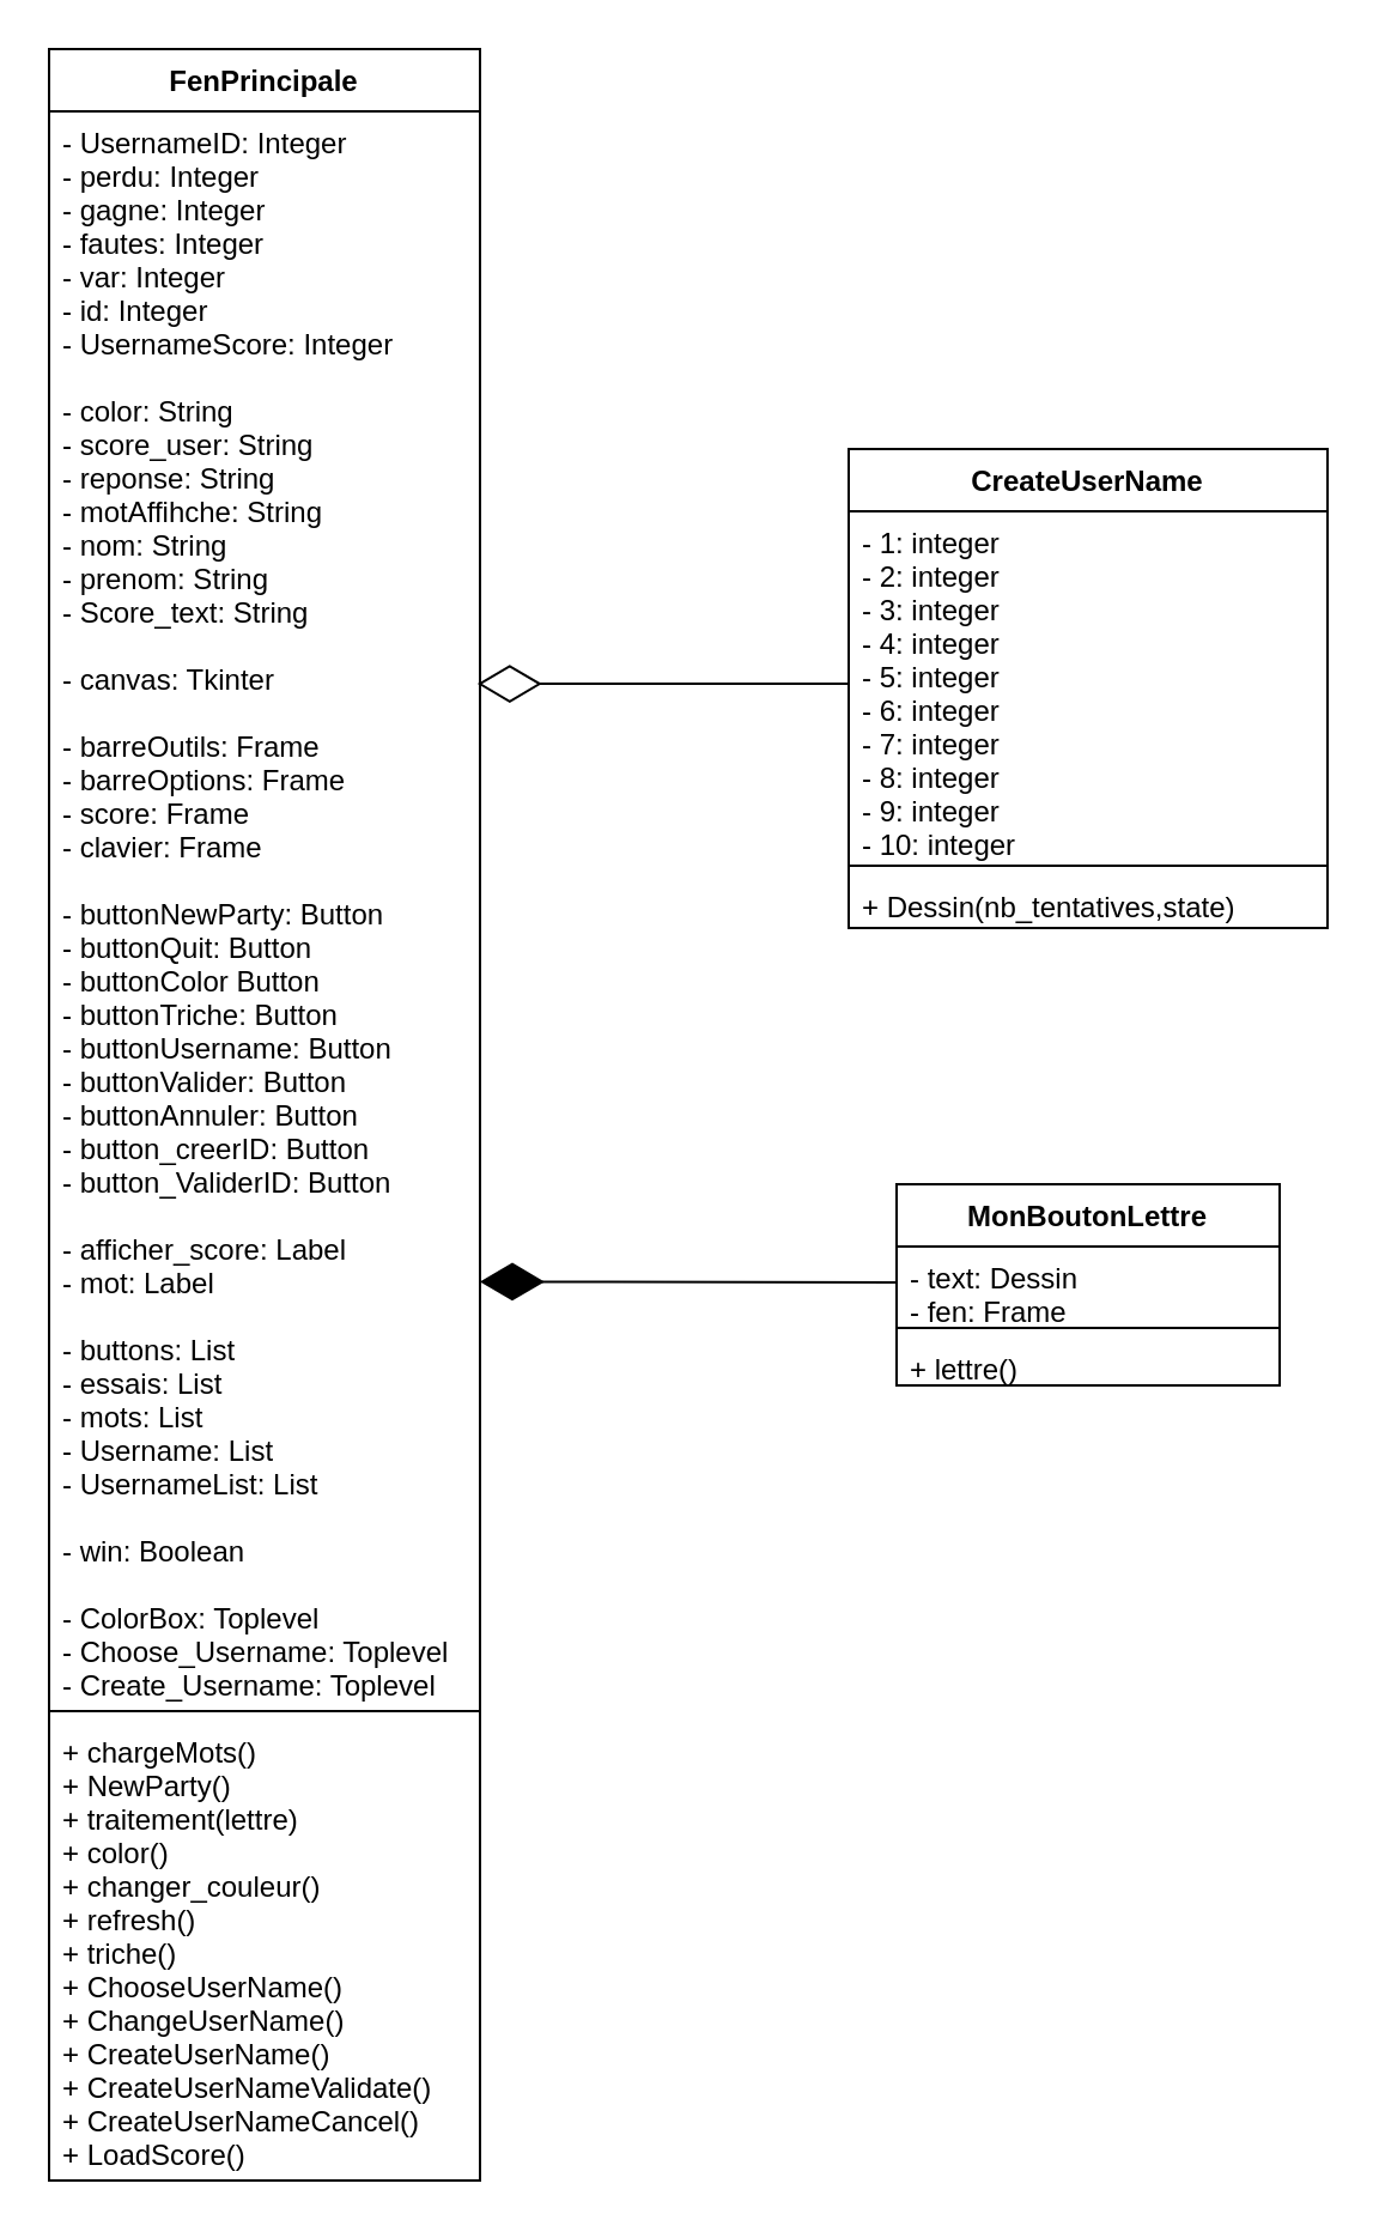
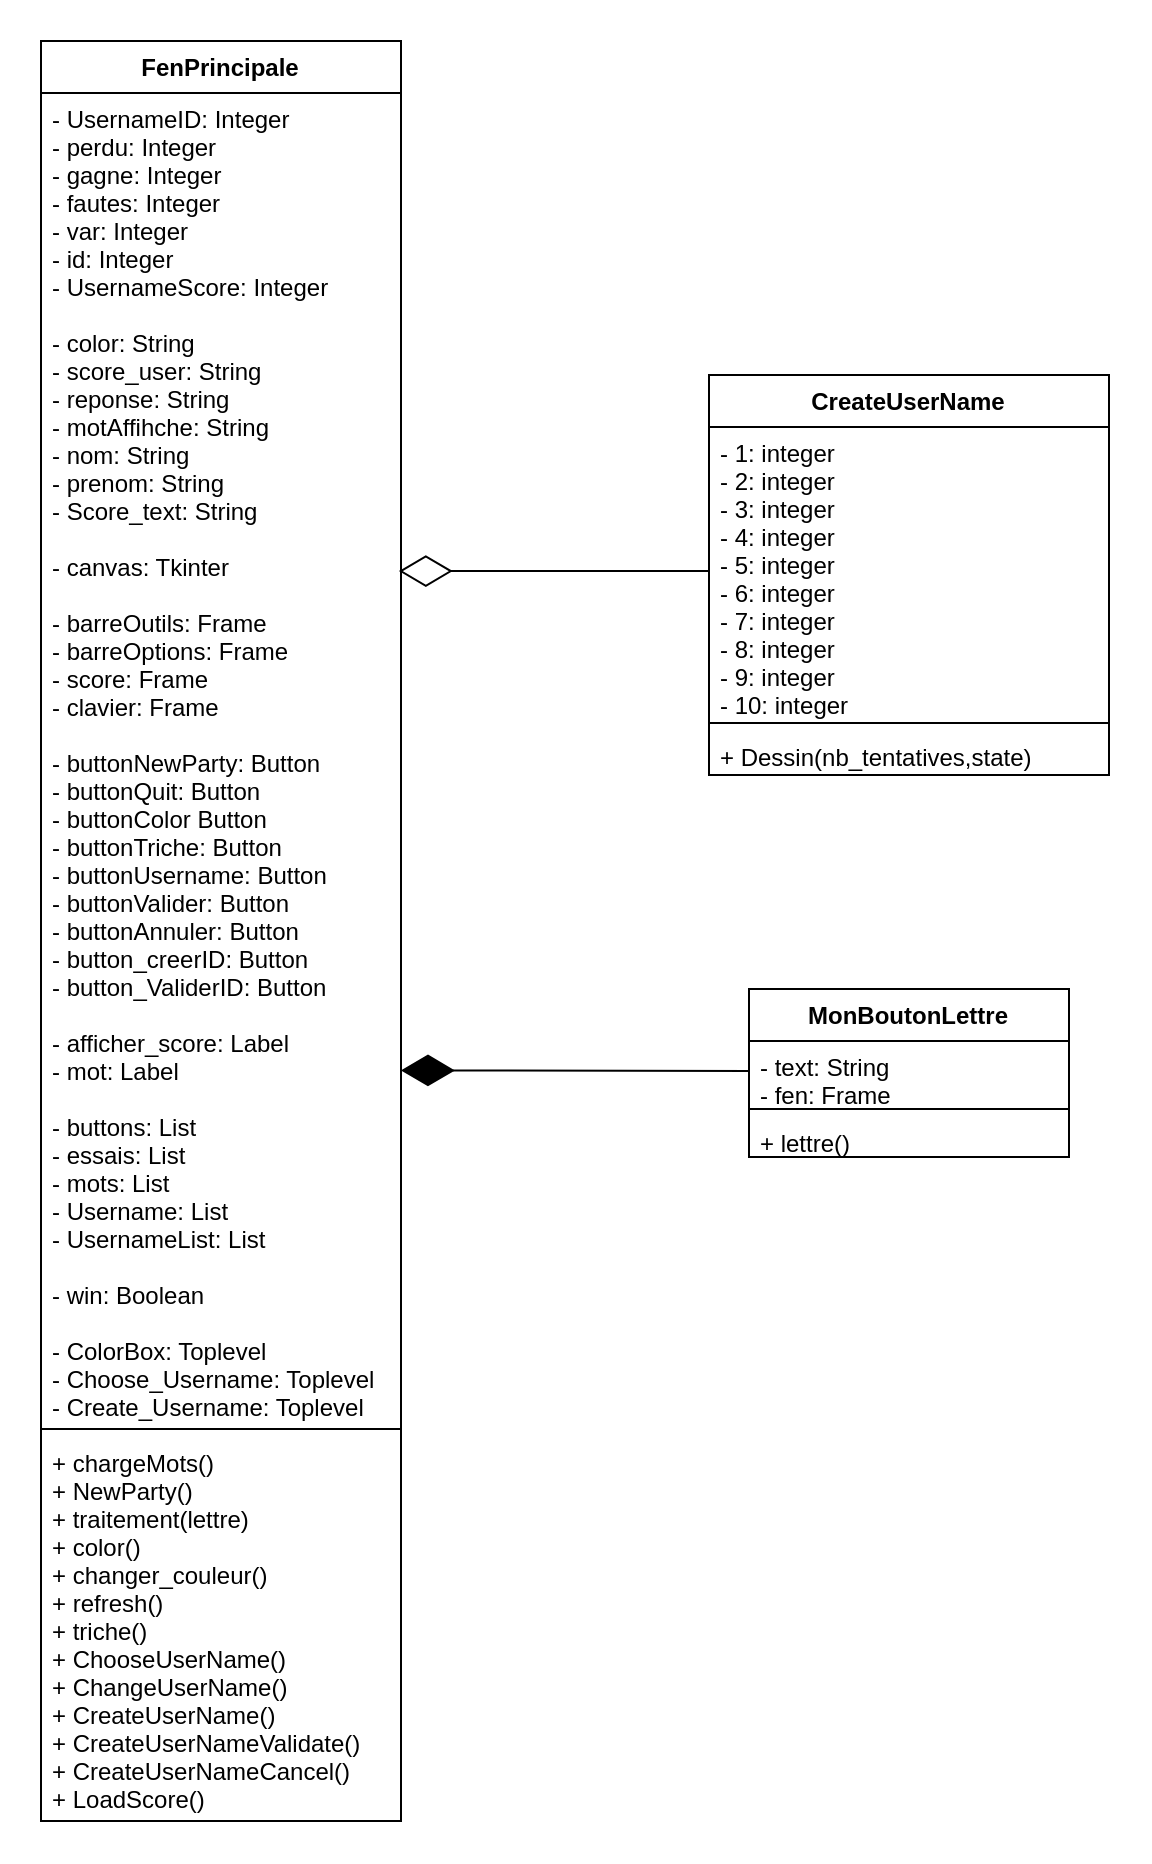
  <mxCell id="0" />
  <mxCell id="1" parent="0" />
  <mxCell id="2" value="CreateUserName" style="swimlane;fontStyle=1;align=center;verticalAlign=top;childLayout=stackLayout;horizontal=1;startSize=26;horizontalStack=0;resizeParent=1;resizeParentMax=0;resizeLast=0;collapsible=1;marginBottom=0;" vertex="1" parent="1"><mxGeometry x="354" y="187" width="200" height="200" as="geometry" /></mxCell>
  <mxCell id="3" value="- 1: integer&#10;- 2: integer&#10;- 3: integer&#10;- 4: integer&#10;- 5: integer&#10;- 6: integer&#10;- 7: integer&#10;- 8: integer&#10;- 9: integer&#10;- 10: integer&#10;- " style="text;strokeColor=none;fillColor=none;align=left;verticalAlign=top;spacingLeft=4;spacingRight=4;overflow=hidden;rotatable=0;points=[[0,0.5],[1,0.5]];portConstraint=eastwest;" vertex="1" parent="2"><mxGeometry y="26" width="200" height="144" as="geometry" /></mxCell>
  <mxCell id="4" value="" style="line;strokeWidth=1;fillColor=none;align=left;verticalAlign=middle;spacingTop=-1;spacingLeft=3;spacingRight=3;rotatable=0;labelPosition=right;points=[];portConstraint=eastwest;" vertex="1" parent="2"><mxGeometry y="170" width="200" height="8" as="geometry" /></mxCell>
  <mxCell id="5" value="+ Dessin(nb_tentatives,state)" style="text;strokeColor=none;fillColor=none;align=left;verticalAlign=top;spacingLeft=4;spacingRight=4;overflow=hidden;rotatable=0;points=[[0,0.5],[1,0.5]];portConstraint=eastwest;" vertex="1" parent="2"><mxGeometry y="178" width="200" height="22" as="geometry" /></mxCell>
  <mxCell id="6" value="FenPrincipale" style="swimlane;fontStyle=1;align=center;verticalAlign=top;childLayout=stackLayout;horizontal=1;startSize=26;horizontalStack=0;resizeParent=1;resizeParentMax=0;resizeLast=0;collapsible=1;marginBottom=0;" vertex="1" parent="1"><mxGeometry x="20" y="20" width="180" height="890" as="geometry"><mxRectangle x="330" y="260" width="110" height="26" as="alternateBounds" /></mxGeometry></mxCell>
  <mxCell id="7" value="- UsernameID: Integer&#10;- perdu: Integer&#10;- gagne: Integer&#10;- fautes: Integer&#10;- var: Integer&#10;- id: Integer&#10;- UsernameScore: Integer&#10;&#10;- color: String&#10;- score_user: String&#10;- reponse: String&#10;- motAffihche: String&#10;- nom: String&#10;- prenom: String&#10;- Score_text: String&#10;&#10;- canvas: Tkinter&#10;&#10;- barreOutils: Frame&#10;- barreOptions: Frame&#10;- score: Frame&#10;- clavier: Frame&#10;&#10;- buttonNewParty: Button&#10;- buttonQuit: Button&#10;- buttonColor Button&#10;- buttonTriche: Button&#10;- buttonUsername: Button&#10;- buttonValider: Button&#10;- buttonAnnuler: Button&#10;- button_creerID: Button&#10;- button_ValiderID: Button&#10;&#10;- afficher_score: Label&#10;- mot: Label&#10;&#10;- buttons: List&#10;- essais: List&#10;- mots: List&#10;- Username: List&#10;- UsernameList: List&#10;&#10;- win: Boolean&#10;&#10;- ColorBox: Toplevel&#10;- Choose_Username: Toplevel&#10;- Create_Username: Toplevel" style="text;strokeColor=none;fillColor=none;align=left;verticalAlign=top;spacingLeft=4;spacingRight=4;overflow=hidden;rotatable=0;points=[[0,0.5],[1,0.5]];portConstraint=eastwest;" vertex="1" parent="6"><mxGeometry y="26" width="180" height="664" as="geometry" /></mxCell>
  <mxCell id="8" value="" style="line;strokeWidth=1;fillColor=none;align=left;verticalAlign=middle;spacingTop=-1;spacingLeft=3;spacingRight=3;rotatable=0;labelPosition=right;points=[];portConstraint=eastwest;" vertex="1" parent="6"><mxGeometry y="690" width="180" height="8" as="geometry" /></mxCell>
  <mxCell id="9" value="+ chargeMots()&#10;+ NewParty()&#10;+ traitement(lettre)&#10;+ color()&#10;+ changer_couleur()&#10;+ refresh()&#10;+ triche()&#10;+ ChooseUserName()&#10;+ ChangeUserName()&#10;+ CreateUserName()&#10;+ CreateUserNameValidate()&#10;+ CreateUserNameCancel()&#10;+ LoadScore()" style="text;strokeColor=none;fillColor=none;align=left;verticalAlign=top;spacingLeft=4;spacingRight=4;overflow=hidden;rotatable=0;points=[[0,0.5],[1,0.5]];portConstraint=eastwest;" vertex="1" parent="6"><mxGeometry y="698" width="180" height="192" as="geometry" /></mxCell>
  <mxCell id="10" value="MonBoutonLettre" style="swimlane;fontStyle=1;align=center;verticalAlign=top;childLayout=stackLayout;horizontal=1;startSize=26;horizontalStack=0;resizeParent=1;resizeParentMax=0;resizeLast=0;collapsible=1;marginBottom=0;" vertex="1" parent="1"><mxGeometry x="374" y="494" width="160" height="84" as="geometry" /></mxCell>
- <mxCell id="11" value="- text: Dessin&#10;- fen: Frame" style="text;strokeColor=none;fillColor=none;align=left;verticalAlign=top;spacingLeft=4;spacingRight=4;overflow=hidden;rotatable=0;points=[[0,0.5],[1,0.5]];portConstraint=eastwest;" vertex="1" parent="10"><mxGeometry y="26" width="160" height="30" as="geometry" /></mxCell>
+ <mxCell id="11" value="- text: String&#10;- fen: Frame" style="text;strokeColor=none;fillColor=none;align=left;verticalAlign=top;spacingLeft=4;spacingRight=4;overflow=hidden;rotatable=0;points=[[0,0.5],[1,0.5]];portConstraint=eastwest;" vertex="1" parent="10"><mxGeometry y="26" width="160" height="30" as="geometry" /></mxCell>
  <mxCell id="12" value="" style="line;strokeWidth=1;fillColor=none;align=left;verticalAlign=middle;spacingTop=-1;spacingLeft=3;spacingRight=3;rotatable=0;labelPosition=right;points=[];portConstraint=eastwest;" vertex="1" parent="10"><mxGeometry y="56" width="160" height="8" as="geometry" /></mxCell>
  <mxCell id="13" value="+ lettre()" style="text;strokeColor=none;fillColor=none;align=left;verticalAlign=top;spacingLeft=4;spacingRight=4;overflow=hidden;rotatable=0;points=[[0,0.5],[1,0.5]];portConstraint=eastwest;" vertex="1" parent="10"><mxGeometry y="64" width="160" height="20" as="geometry" /></mxCell>
  <mxCell id="14" value="" style="endArrow=diamondThin;endFill=1;endSize=24;html=1;entryX=1;entryY=0.736;entryDx=0;entryDy=0;exitX=0;exitY=0.5;exitDx=0;exitDy=0;entryPerimeter=0;" edge="1" parent="1" source="11" target="7"><mxGeometry width="160" relative="1" as="geometry"><mxPoint x="480" y="230" as="sourcePoint" /><mxPoint x="640" y="230" as="targetPoint" /></mxGeometry></mxCell>
  <mxCell id="15" value="" style="endArrow=diamondThin;endFill=0;endSize=24;html=1;exitX=0;exitY=0.5;exitDx=0;exitDy=0;entryX=0.994;entryY=0.36;entryDx=0;entryDy=0;entryPerimeter=0;" edge="1" parent="1" source="3" target="7"><mxGeometry width="160" relative="1" as="geometry"><mxPoint x="290" y="370" as="sourcePoint" /><mxPoint x="340" y="272" as="targetPoint" /></mxGeometry></mxCell>
